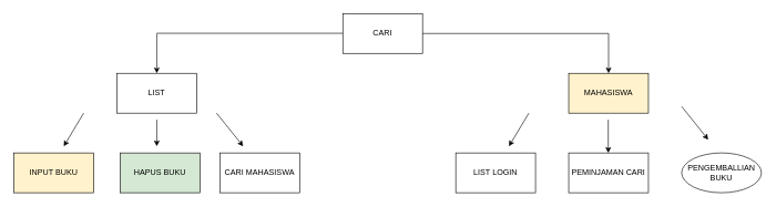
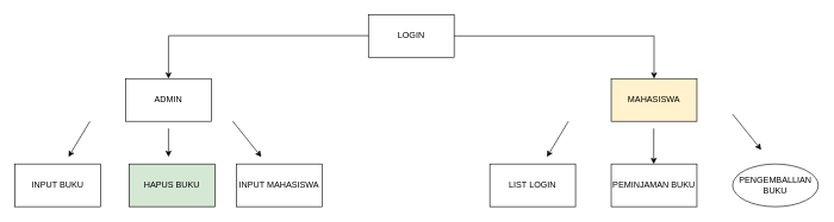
  <mxCell id="0" />
  <mxCell id="1" parent="0" />
- <mxCell id="2" value="&lt;span style=&quot;font-weight: normal;&quot;&gt;CARI&lt;/span&gt;" style="rounded=0;whiteSpace=wrap;html=1;fontStyle=1" parent="1" vertex="1"><mxGeometry x="515" y="20" width="120" height="60" as="geometry" /></mxCell>
- <mxCell id="3" value="&lt;span style=&quot;font-weight: normal;&quot;&gt;LIST&lt;/span&gt;" style="rounded=0;whiteSpace=wrap;html=1;fontStyle=1" parent="1" vertex="1"><mxGeometry x="175" y="110" width="120" height="60" as="geometry" /></mxCell>
+ <mxCell id="2" value="&lt;span style=&quot;font-weight: normal;&quot;&gt;LOGIN&lt;/span&gt;" style="rounded=0;whiteSpace=wrap;html=1;fontStyle=1" parent="1" vertex="1"><mxGeometry x="515" y="20" width="120" height="60" as="geometry" /></mxCell>
+ <mxCell id="3" value="&lt;span style=&quot;font-weight: normal;&quot;&gt;ADMIN&lt;/span&gt;" style="rounded=0;whiteSpace=wrap;html=1;fontStyle=1" parent="1" vertex="1"><mxGeometry x="175" y="110" width="120" height="60" as="geometry" /></mxCell>
  <mxCell id="4" value="&lt;span style=&quot;font-weight: normal;&quot;&gt;MAHASISWA&lt;/span&gt;" style="rounded=0;whiteSpace=wrap;html=1;fontStyle=1;fillColor=#fff2cc;" parent="1" vertex="1"><mxGeometry x="855" y="110" width="120" height="60" as="geometry" /></mxCell>
  <mxCell id="5" value="" style="endArrow=classic;html=1;" parent="1" edge="1"><mxGeometry width="50" height="50" relative="1" as="geometry"><mxPoint x="235" y="50" as="sourcePoint" /><mxPoint x="235" y="110" as="targetPoint" /></mxGeometry></mxCell>
  <mxCell id="6" value="" style="endArrow=classic;html=1;" parent="1" edge="1"><mxGeometry width="50" height="50" relative="1" as="geometry"><mxPoint x="915" y="50" as="sourcePoint" /><mxPoint x="915" y="110" as="targetPoint" /></mxGeometry></mxCell>
- <mxCell id="7" value="&lt;span style=&quot;font-weight: normal;&quot;&gt;INPUT BUKU&lt;/span&gt;" style="rounded=0;whiteSpace=wrap;html=1;fontStyle=1;fillColor=#fff2cc;" parent="1" vertex="1"><mxGeometry x="20" y="230" width="120" height="60" as="geometry" /></mxCell>
+ <mxCell id="7" value="&lt;span style=&quot;font-weight: normal;&quot;&gt;INPUT BUKU&lt;/span&gt;" style="rounded=0;whiteSpace=wrap;html=1;fontStyle=1" parent="1" vertex="1"><mxGeometry x="20" y="230" width="120" height="60" as="geometry" /></mxCell>
  <mxCell id="8" value="&lt;span style=&quot;font-weight: normal;&quot;&gt;LIST LOGIN&lt;/span&gt;" style="rounded=0;whiteSpace=wrap;html=1;fontStyle=1" parent="1" vertex="1"><mxGeometry x="685" y="230" width="120" height="60" as="geometry" /></mxCell>
  <mxCell id="9" value="" style="endArrow=classic;html=1;" parent="1" edge="1"><mxGeometry width="50" height="50" relative="1" as="geometry"><mxPoint x="125" y="170" as="sourcePoint" /><mxPoint x="95" y="220" as="targetPoint" /></mxGeometry></mxCell>
  <mxCell id="10" value="" style="endArrow=classic;html=1;" parent="1" edge="1"><mxGeometry width="50" height="50" relative="1" as="geometry"><mxPoint x="914.5" y="180" as="sourcePoint" /><mxPoint x="914.5" y="230" as="targetPoint" /></mxGeometry></mxCell>
- <mxCell id="11" value="&lt;span style=&quot;font-weight: normal;&quot;&gt;CARI MAHASISWA&lt;/span&gt;" style="rounded=0;whiteSpace=wrap;html=1;fontStyle=1" parent="1" vertex="1"><mxGeometry x="330" y="230" width="120" height="60" as="geometry" /></mxCell>
+ <mxCell id="11" value="&lt;span style=&quot;font-weight: normal;&quot;&gt;INPUT MAHASISWA&lt;/span&gt;" style="rounded=0;whiteSpace=wrap;html=1;fontStyle=1" parent="1" vertex="1"><mxGeometry x="330" y="230" width="120" height="60" as="geometry" /></mxCell>
  <mxCell id="12" value="" style="endArrow=classic;html=1;" parent="1" edge="1"><mxGeometry width="50" height="50" relative="1" as="geometry"><mxPoint x="325" y="170" as="sourcePoint" /><mxPoint x="365" y="220" as="targetPoint" /></mxGeometry></mxCell>
- <mxCell id="13" value="&lt;span style=&quot;font-weight: normal;&quot;&gt;PEMINJAMAN CARI&lt;/span&gt;" style="rounded=0;whiteSpace=wrap;html=1;fontStyle=1" parent="1" vertex="1"><mxGeometry x="855" y="230" width="120" height="60" as="geometry" /></mxCell>
+ <mxCell id="13" value="&lt;span style=&quot;font-weight: normal;&quot;&gt;PEMINJAMAN BUKU&lt;/span&gt;" style="rounded=0;whiteSpace=wrap;html=1;fontStyle=1" parent="1" vertex="1"><mxGeometry x="855" y="230" width="120" height="60" as="geometry" /></mxCell>
  <mxCell id="14" value="&lt;span style=&quot;font-weight: normal;&quot;&gt;PENGEMBALLIAN BUKU&lt;/span&gt;" style="ellipse;whiteSpace=wrap;html=1;fontStyle=1;" parent="1" vertex="1"><mxGeometry x="1025" y="230" width="120" height="60" as="geometry" /></mxCell>
  <mxCell id="15" value="&lt;span style=&quot;font-weight: normal;&quot;&gt;HAPUS BUKU&lt;/span&gt;" style="rounded=0;whiteSpace=wrap;html=1;fontStyle=1;fillColor=#d5e8d4;" parent="1" vertex="1"><mxGeometry x="180" y="230" width="120" height="60" as="geometry" /></mxCell>
  <mxCell id="16" value="" style="endArrow=none;html=1;" parent="1" edge="1"><mxGeometry width="50" height="50" relative="1" as="geometry"><mxPoint x="635" y="50" as="sourcePoint" /><mxPoint x="915" y="50" as="targetPoint" /></mxGeometry></mxCell>
  <mxCell id="17" value="" style="endArrow=none;html=1;" parent="1" edge="1"><mxGeometry width="50" height="50" relative="1" as="geometry"><mxPoint x="235" y="49.66" as="sourcePoint" /><mxPoint x="515" y="49.66" as="targetPoint" /></mxGeometry></mxCell>
  <mxCell id="18" value="" style="endArrow=classic;html=1;" edge="1" parent="1"><mxGeometry width="50" height="50" relative="1" as="geometry"><mxPoint x="235" y="180" as="sourcePoint" /><mxPoint x="235" y="220" as="targetPoint" /></mxGeometry></mxCell>
  <mxCell id="19" value="" style="endArrow=classic;html=1;" edge="1" parent="1"><mxGeometry width="50" height="50" relative="1" as="geometry"><mxPoint x="1025" y="160" as="sourcePoint" /><mxPoint x="1065" y="210" as="targetPoint" /></mxGeometry></mxCell>
  <mxCell id="20" value="" style="endArrow=classic;html=1;" edge="1" parent="1"><mxGeometry width="50" height="50" relative="1" as="geometry"><mxPoint x="795" y="170" as="sourcePoint" /><mxPoint x="765" y="220" as="targetPoint" /></mxGeometry></mxCell>
